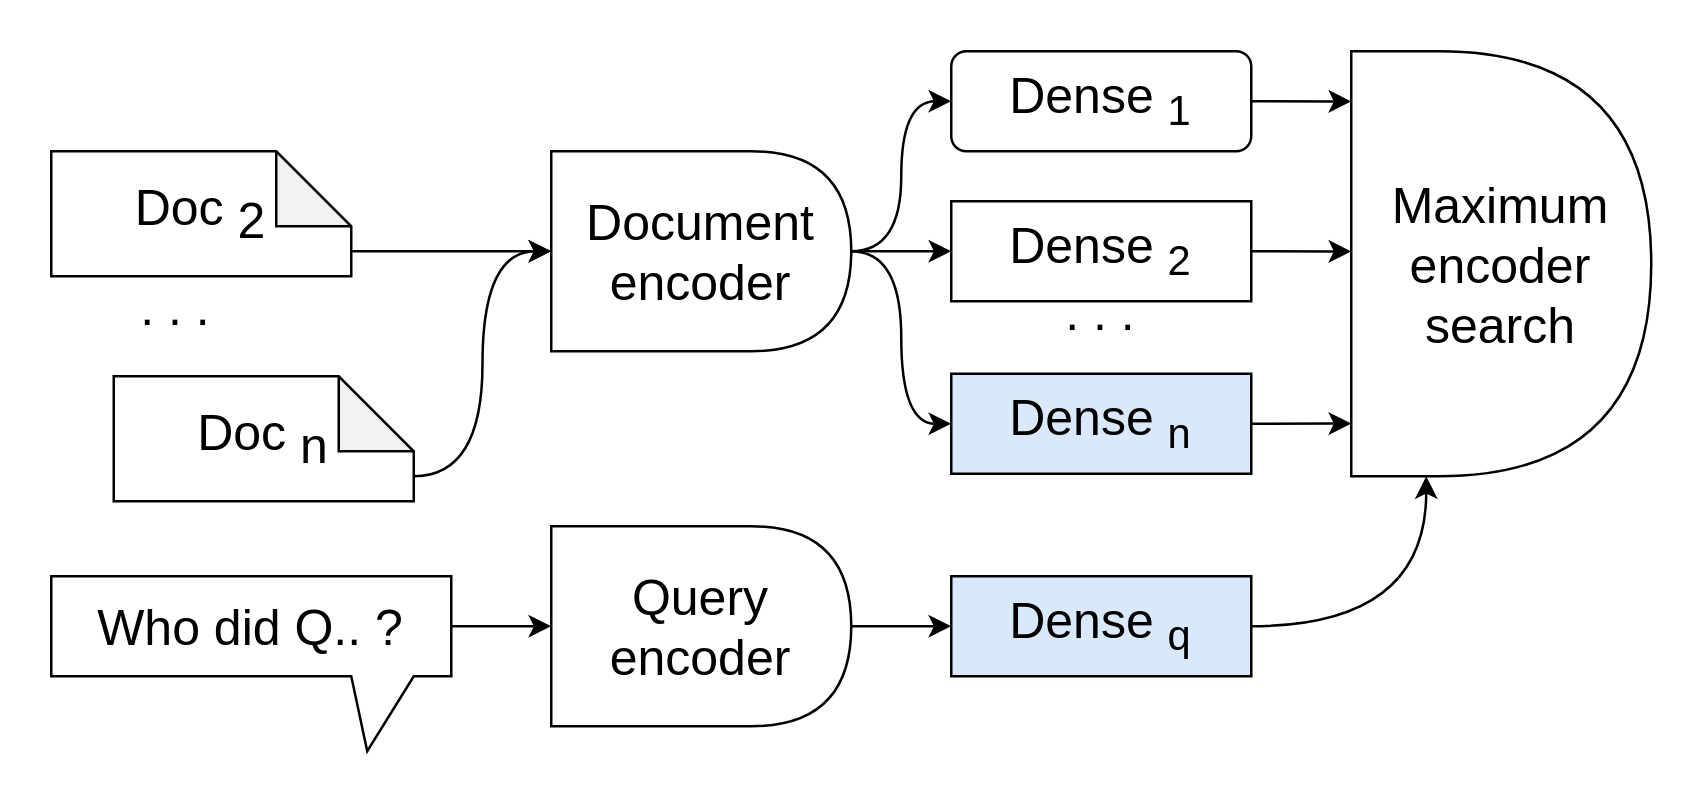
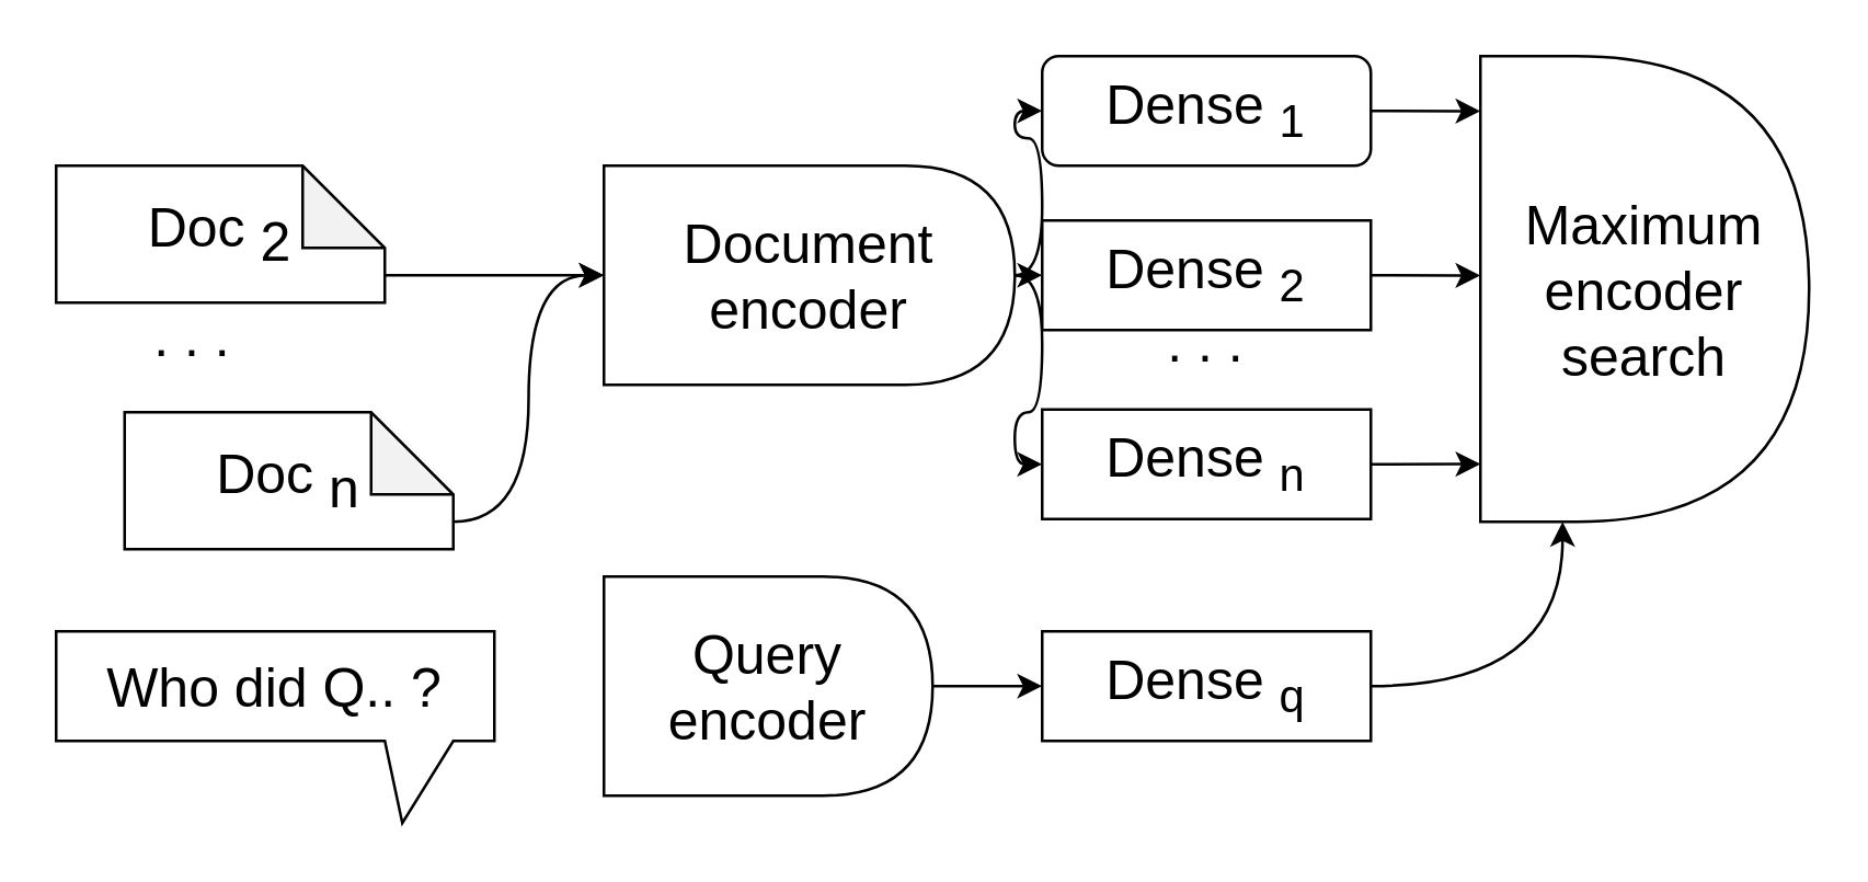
  <mxCell id="0" />
  <mxCell id="1" parent="0" />
  <mxCell id="2" style="edgeStyle=orthogonalEdgeStyle;html=1;entryX=0;entryY=0.5;entryDx=0;entryDy=0;fontSize=20;fontColor=#000;strokeColor=#000000;exitX=0;exitY=0;exitDx=120;exitDy=40;exitPerimeter=0;curved=1;" parent="1" source="3" target="9" edge="1"><mxGeometry relative="1" as="geometry" /></mxCell>
  <mxCell id="3" value="&lt;font color=&quot;#000000&quot; style=&quot;font-size: 20px&quot;&gt;Doc&amp;nbsp;&lt;sub style=&quot;font-size: 20px&quot;&gt;2&lt;/sub&gt;&lt;/font&gt;" style="shape=note;whiteSpace=wrap;html=1;backgroundOutline=1;darkOpacity=0.05;fillColor=#FFFFFF;strokeColor=#000000;fontSize=20;" parent="1" vertex="1"><mxGeometry x="20" y="60" width="120" height="50" as="geometry" /></mxCell>
  <mxCell id="4" style="edgeStyle=orthogonalEdgeStyle;html=1;exitX=0;exitY=0;exitDx=120;exitDy=40;exitPerimeter=0;entryX=0;entryY=0.5;entryDx=0;entryDy=0;fontSize=20;fontColor=#000;strokeColor=#000000;curved=1;" parent="1" source="5" target="9" edge="1"><mxGeometry relative="1" as="geometry" /></mxCell>
  <mxCell id="5" value="&lt;font color=&quot;#000000&quot; style=&quot;font-size: 20px&quot;&gt;Doc&amp;nbsp;&lt;sub style=&quot;font-size: 20px&quot;&gt;n&lt;/sub&gt;&lt;/font&gt;" style="shape=note;whiteSpace=wrap;html=1;backgroundOutline=1;darkOpacity=0.05;fillColor=#FFFFFF;strokeColor=#000000;fontSize=20;" parent="1" vertex="1"><mxGeometry x="45" y="150" width="120" height="50" as="geometry" /></mxCell>
  <mxCell id="6" style="edgeStyle=orthogonalEdgeStyle;html=1;exitX=1;exitY=0.5;exitDx=0;exitDy=0;entryX=0;entryY=0.5;entryDx=0;entryDy=0;fontSize=20;fontColor=#000;strokeColor=#000000;curved=1;" parent="1" source="9" target="11" edge="1"><mxGeometry relative="1" as="geometry" /></mxCell>
  <mxCell id="7" style="edgeStyle=orthogonalEdgeStyle;html=1;exitX=1;exitY=0.5;exitDx=0;exitDy=0;entryX=0;entryY=0.5;entryDx=0;entryDy=0;fontSize=20;fontColor=#000;strokeColor=#000000;curved=1;" parent="1" source="9" target="13" edge="1"><mxGeometry relative="1" as="geometry" /></mxCell>
  <mxCell id="8" style="edgeStyle=orthogonalEdgeStyle;html=1;exitX=1;exitY=0.5;exitDx=0;exitDy=0;entryX=0;entryY=0.5;entryDx=0;entryDy=0;fontSize=20;fontColor=#000;strokeColor=#000000;curved=1;" parent="1" source="9" target="15" edge="1"><mxGeometry relative="1" as="geometry" /></mxCell>
- <mxCell id="9" value="Document&lt;br&gt;encoder" style="shape=delay;whiteSpace=wrap;html=1;fontSize=20;fontColor=#000;strokeColor=#000000;fillColor=#FFFFFF;" parent="1" vertex="1"><mxGeometry x="220" y="60" width="120" height="80" as="geometry" /></mxCell>
+ <mxCell id="9" value="Document&lt;br&gt;encoder" style="shape=delay;whiteSpace=wrap;html=1;fontSize=20;fontColor=#000;strokeColor=#000000;fillColor=#FFFFFF;" parent="1" vertex="1"><mxGeometry x="220" y="60" width="150" height="80" as="geometry" /></mxCell>
  <mxCell id="10" style="edgeStyle=none;html=1;exitX=1;exitY=0.5;exitDx=0;exitDy=0;fontSize=20;fontColor=#000;strokeColor=#000000;entryX=0;entryY=0.118;entryDx=0;entryDy=0;entryPerimeter=0;" parent="1" source="11" target="24" edge="1"><mxGeometry relative="1" as="geometry"><mxPoint x="530" y="60" as="targetPoint" /></mxGeometry></mxCell>
  <mxCell id="11" value="Dense&amp;nbsp;&lt;sub&gt;1&lt;/sub&gt;" style="whiteSpace=wrap;html=1;fontSize=20;fontColor=#000;strokeColor=#000000;fillColor=#FFFFFF;rounded=1;" parent="1" vertex="1"><mxGeometry x="380" y="20" width="120" height="40" as="geometry" /></mxCell>
  <mxCell id="12" style="edgeStyle=none;html=1;exitX=1;exitY=0.5;exitDx=0;exitDy=0;fontSize=20;fontColor=#000;strokeColor=#000000;entryX=0;entryY=0.471;entryDx=0;entryDy=0;entryPerimeter=0;" parent="1" source="13" target="24" edge="1"><mxGeometry relative="1" as="geometry"><mxPoint x="530" y="100" as="targetPoint" /></mxGeometry></mxCell>
  <mxCell id="13" value="Dense&amp;nbsp;&lt;sub&gt;2&lt;/sub&gt;" style="rounded=0;whiteSpace=wrap;html=1;fontSize=20;fontColor=#000;strokeColor=#000000;fillColor=#FFFFFF;" parent="1" vertex="1"><mxGeometry x="380" y="80" width="120" height="40" as="geometry" /></mxCell>
  <mxCell id="14" style="edgeStyle=none;html=1;exitX=1;exitY=0.5;exitDx=0;exitDy=0;fontSize=20;fontColor=#000;strokeColor=#000000;entryX=0;entryY=0.876;entryDx=0;entryDy=0;entryPerimeter=0;" parent="1" source="15" target="24" edge="1"><mxGeometry relative="1" as="geometry"><mxPoint x="520" y="150" as="targetPoint" /></mxGeometry></mxCell>
- <mxCell id="15" value="Dense&amp;nbsp;&lt;sub&gt;n&lt;/sub&gt;" style="rounded=0;whiteSpace=wrap;html=1;fontSize=20;fontColor=#000;strokeColor=#000000;fillColor=#dae8fc;" parent="1" vertex="1"><mxGeometry x="380" y="149" width="120" height="40" as="geometry" /></mxCell>
- <mxCell id="16" style="edgeStyle=none;html=1;exitX=0;exitY=0;exitDx=160;exitDy=20;exitPerimeter=0;entryX=0;entryY=0.5;entryDx=0;entryDy=0;fontSize=20;fontColor=#000;strokeColor=#000000;" parent="1" source="17" target="19" edge="1"><mxGeometry relative="1" as="geometry" /></mxCell>
+ <mxCell id="15" value="Dense&amp;nbsp;&lt;sub&gt;n&lt;/sub&gt;" style="rounded=0;whiteSpace=wrap;html=1;fontSize=20;fontColor=#000;strokeColor=#000000;fillColor=#FFFFFF;" parent="1" vertex="1"><mxGeometry x="380" y="149" width="120" height="40" as="geometry" /></mxCell>
  <mxCell id="17" value="Who did Q.. ?" style="shape=callout;whiteSpace=wrap;html=1;perimeter=calloutPerimeter;fontSize=20;fontColor=#000;strokeColor=#000000;fillColor=#FFFFFF;position2=0.79;base=25;size=30;position=0.75;" parent="1" vertex="1"><mxGeometry x="20" y="230" width="160" height="70" as="geometry" /></mxCell>
  <mxCell id="18" style="edgeStyle=none;html=1;exitX=1;exitY=0.5;exitDx=0;exitDy=0;entryX=0;entryY=0.5;entryDx=0;entryDy=0;fontSize=20;fontColor=#000;strokeColor=#000000;" parent="1" source="19" target="21" edge="1"><mxGeometry relative="1" as="geometry" /></mxCell>
  <mxCell id="19" value="Query&lt;br&gt;encoder" style="shape=delay;whiteSpace=wrap;html=1;fontSize=20;fontColor=#000;strokeColor=#000000;fillColor=#FFFFFF;" parent="1" vertex="1"><mxGeometry x="220" y="210" width="120" height="80" as="geometry" /></mxCell>
  <mxCell id="20" style="edgeStyle=orthogonalEdgeStyle;html=1;entryX=0.25;entryY=1;entryDx=0;entryDy=0;fontSize=20;fontColor=#000;strokeColor=#000000;curved=1;" parent="1" target="24" edge="1"><mxGeometry relative="1" as="geometry"><mxPoint x="500" y="250" as="sourcePoint" /><mxPoint x="570" y="150" as="targetPoint" /><Array as="points"><mxPoint x="570" y="250" /></Array></mxGeometry></mxCell>
- <mxCell id="21" value="Dense&amp;nbsp;&lt;sub&gt;q&lt;/sub&gt;" style="rounded=0;whiteSpace=wrap;html=1;fontSize=20;fontColor=#000;strokeColor=#000000;fillColor=#dae8fc;" parent="1" vertex="1"><mxGeometry x="380" y="230" width="120" height="40" as="geometry" /></mxCell>
+ <mxCell id="21" value="Dense&amp;nbsp;&lt;sub&gt;q&lt;/sub&gt;" style="rounded=0;whiteSpace=wrap;html=1;fontSize=20;fontColor=#000;strokeColor=#000000;fillColor=#FFFFFF;" parent="1" vertex="1"><mxGeometry x="380" y="230" width="120" height="40" as="geometry" /></mxCell>
  <mxCell id="22" value=". . ." style="text;html=1;strokeColor=none;fillColor=none;align=center;verticalAlign=middle;whiteSpace=wrap;rounded=0;fontSize=20;fontColor=#000;" parent="1" vertex="1"><mxGeometry x="40" y="107" width="60" height="30" as="geometry" /></mxCell>
  <mxCell id="23" value=". . ." style="text;html=1;strokeColor=none;fillColor=none;align=center;verticalAlign=middle;whiteSpace=wrap;rounded=0;fontSize=20;fontColor=#000;" parent="1" vertex="1"><mxGeometry x="410" y="109" width="60" height="30" as="geometry" /></mxCell>
  <mxCell id="24" value="Maximum&lt;br&gt;encoder&lt;br&gt;search" style="shape=delay;whiteSpace=wrap;html=1;fontSize=20;fontColor=#000;strokeColor=#000000;fillColor=#FFFFFF;align=center;" parent="1" vertex="1"><mxGeometry x="540" y="20" width="120" height="170" as="geometry" /></mxCell>
